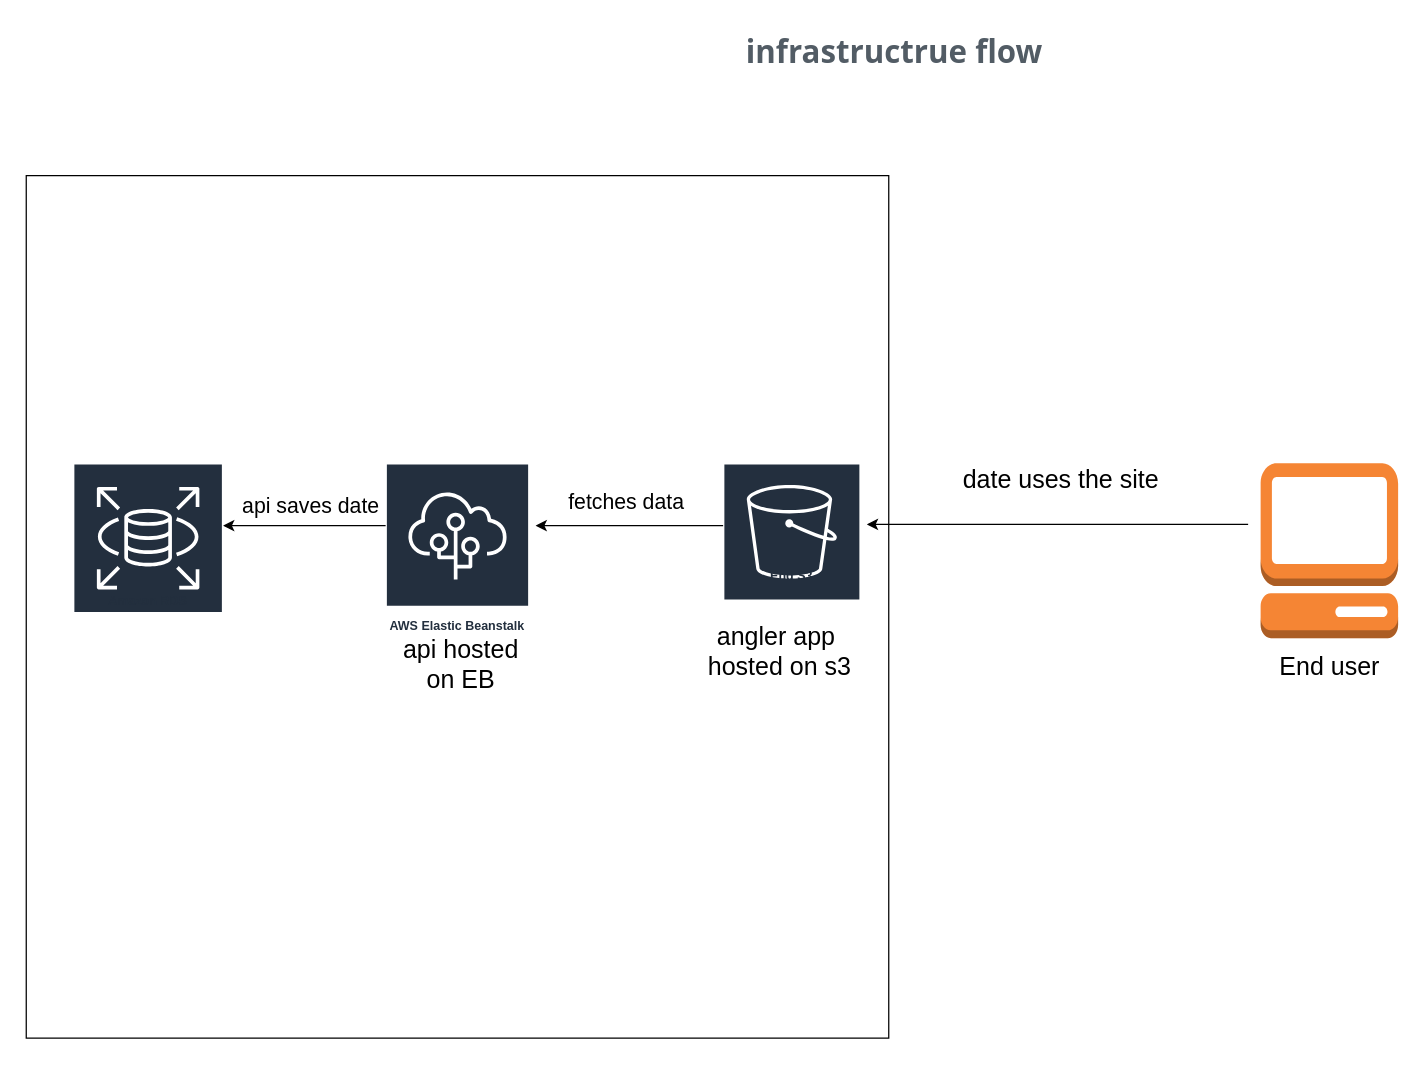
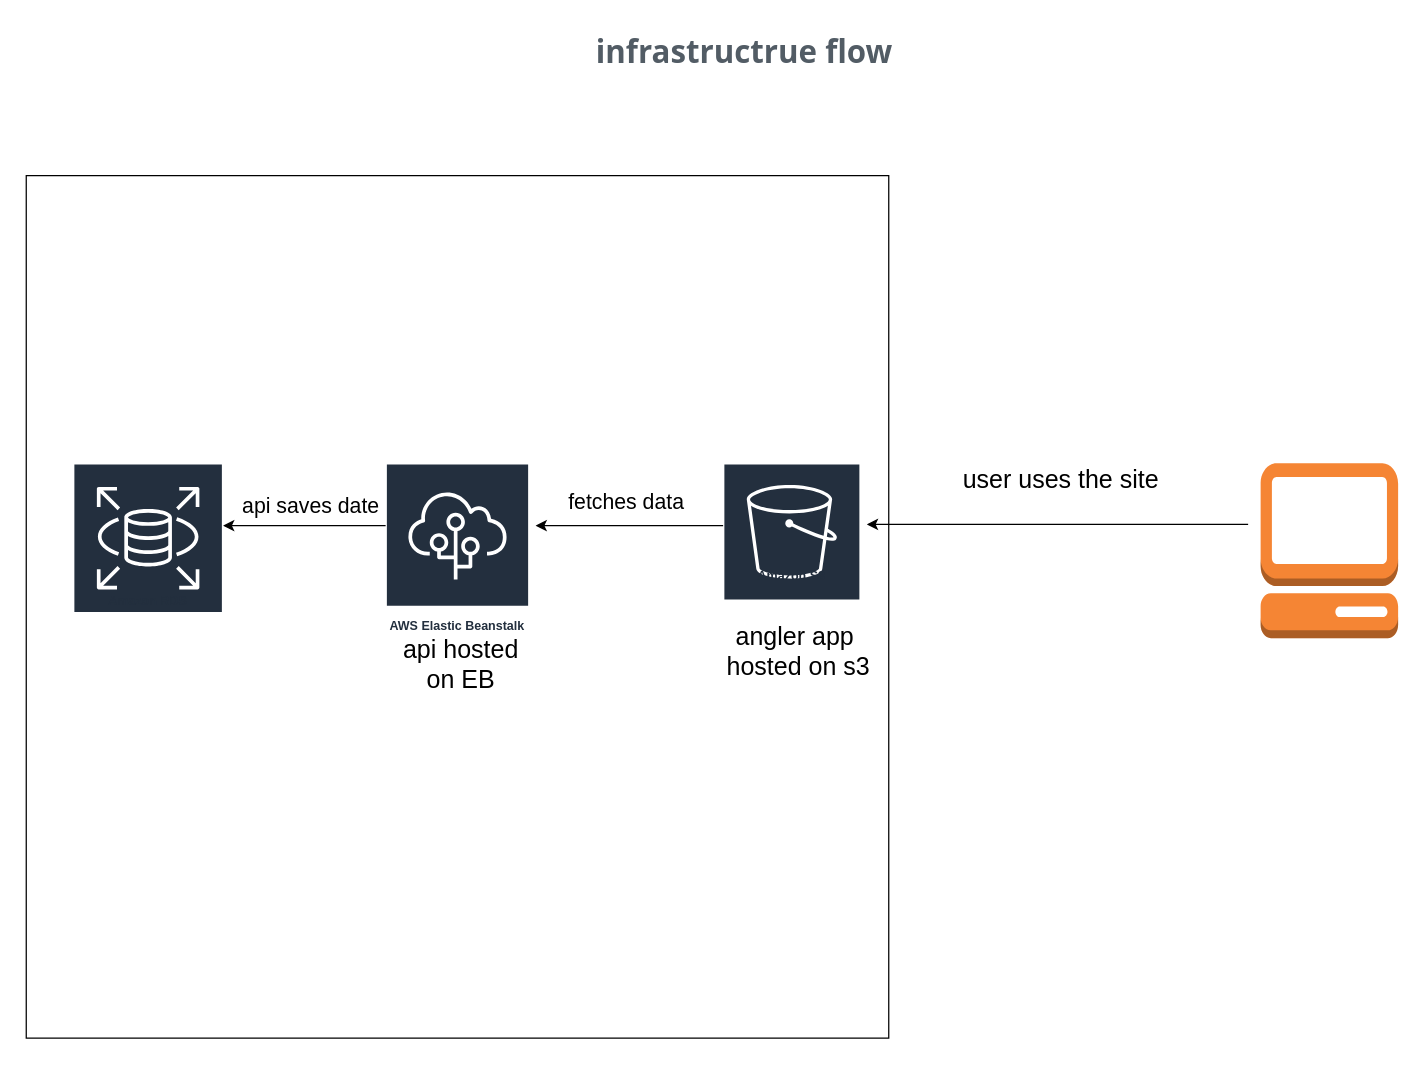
  <mxCell id="0" />
  <mxCell id="1" parent="0" />
- <mxCell id="2" value="&lt;font style=&quot;font-size: 25px;&quot;&gt;&lt;b style=&quot;&quot;&gt;&amp;nbsp;&lt;/b&gt;&lt;/font&gt;&lt;span style=&quot;color: rgb(82, 92, 101); font-family: &amp;quot;Open Sans&amp;quot;; background-color: rgb(255, 255, 255); font-size: 25px;&quot;&gt;&lt;font style=&quot;font-size: 25px;&quot;&gt;&lt;b style=&quot;&quot;&gt;&amp;nbsp;infrastructrue flow&lt;br&gt;&lt;/b&gt;&lt;/font&gt;&lt;br&gt;&lt;/span&gt;" style="text;html=1;resizable=0;autosize=1;align=center;verticalAlign=middle;points=[];fillColor=none;strokeColor=none;rounded=0;" vertex="1" parent="1"><mxGeometry x="588" y="20" width="240" height="70" as="geometry" /></mxCell>
+ <mxCell id="2" value="&lt;font style=&quot;font-size: 25px;&quot;&gt;&lt;b style=&quot;&quot;&gt;&amp;nbsp;&lt;/b&gt;&lt;/font&gt;&lt;span style=&quot;color: rgb(82, 92, 101); font-family: &amp;quot;Open Sans&amp;quot;; background-color: rgb(255, 255, 255); font-size: 25px;&quot;&gt;&lt;font style=&quot;font-size: 25px;&quot;&gt;&lt;b style=&quot;&quot;&gt;&amp;nbsp;infrastructrue flow&lt;br&gt;&lt;/b&gt;&lt;/font&gt;&lt;br&gt;&lt;/span&gt;" style="text;html=1;resizable=0;autosize=1;align=center;verticalAlign=middle;points=[];fillColor=none;strokeColor=none;rounded=0;" vertex="1" parent="1"><mxGeometry x="468" y="20" width="240" height="70" as="geometry" /></mxCell>
  <mxCell id="3" value="" style="outlineConnect=0;dashed=0;verticalLabelPosition=bottom;verticalAlign=top;align=center;html=1;shape=mxgraph.aws3.management_console;fillColor=#F58534;gradientColor=none;fontSize=25;" vertex="1" parent="1"><mxGeometry x="1008" y="370" width="110" height="140" as="geometry" /></mxCell>
- <mxCell id="4" value="&lt;font style=&quot;font-size: 20px;&quot;&gt;End user&lt;/font&gt;" style="text;html=1;resizable=0;autosize=1;align=center;verticalAlign=middle;points=[];fillColor=none;strokeColor=none;rounded=0;fontSize=25;" vertex="1" parent="1"><mxGeometry x="1013" y="510" width="100" height="40" as="geometry" /></mxCell>
  <mxCell id="5" value="" style="whiteSpace=wrap;html=1;aspect=fixed;fontSize=25;" vertex="1" parent="1"><mxGeometry x="20.5" y="140" width="690" height="690" as="geometry" /></mxCell>
  <mxCell id="6" value="" style="endArrow=classic;html=1;rounded=0;fontSize=25;" edge="1" parent="1"><mxGeometry width="50" height="50" relative="1" as="geometry"><mxPoint x="998" y="419" as="sourcePoint" /><mxPoint x="693" y="419" as="targetPoint" /></mxGeometry></mxCell>
- <mxCell id="7" value="&lt;font style=&quot;font-size: 20px;&quot;&gt;date uses the site&lt;/font&gt;" style="text;html=1;resizable=0;autosize=1;align=center;verticalAlign=middle;points=[];fillColor=none;strokeColor=none;rounded=0;fontSize=25;" vertex="1" parent="1"><mxGeometry x="758" y="360" width="180" height="40" as="geometry" /></mxCell>
- <mxCell id="8" value="angler app&amp;nbsp;&lt;br&gt;hosted on s3" style="text;html=1;resizable=0;autosize=1;align=center;verticalAlign=middle;points=[];fillColor=none;strokeColor=none;rounded=0;fontSize=20;" vertex="1" parent="1"><mxGeometry x="553" y="490" width="140" height="60" as="geometry" /></mxCell>
- <mxCell id="9" value="End S3" style="sketch=0;outlineConnect=0;fontColor=#232F3E;gradientColor=none;strokeColor=#ffffff;fillColor=#232F3E;dashed=0;verticalLabelPosition=middle;verticalAlign=bottom;align=center;html=1;whiteSpace=wrap;fontSize=10;fontStyle=1;spacing=3;shape=mxgraph.aws4.productIcon;prIcon=mxgraph.aws4.s3;" vertex="1" parent="1"><mxGeometry x="578" y="370" width="110" height="100" as="geometry" /></mxCell>
+ <mxCell id="7" value="&lt;font style=&quot;font-size: 20px;&quot;&gt;user uses the site&lt;/font&gt;" style="text;html=1;resizable=0;autosize=1;align=center;verticalAlign=middle;points=[];fillColor=none;strokeColor=none;rounded=0;fontSize=25;" vertex="1" parent="1"><mxGeometry x="758" y="360" width="180" height="40" as="geometry" /></mxCell>
+ <mxCell id="8" value="angler app&amp;nbsp;&lt;br&gt;hosted on s3" style="text;html=1;resizable=0;autosize=1;align=center;verticalAlign=middle;points=[];fillColor=none;strokeColor=none;rounded=0;fontSize=20;" vertex="1" parent="1"><mxGeometry x="568" y="490" width="140" height="60" as="geometry" /></mxCell>
+ <mxCell id="9" value="Amazon S3" style="sketch=0;outlineConnect=0;fontColor=#232F3E;gradientColor=none;strokeColor=#ffffff;fillColor=#232F3E;dashed=0;verticalLabelPosition=middle;verticalAlign=bottom;align=center;html=1;whiteSpace=wrap;fontSize=10;fontStyle=1;spacing=3;shape=mxgraph.aws4.productIcon;prIcon=mxgraph.aws4.s3;" vertex="1" parent="1"><mxGeometry x="578" y="370" width="110" height="100" as="geometry" /></mxCell>
  <mxCell id="10" value="AWS Elastic Beanstalk" style="sketch=0;outlineConnect=0;fontColor=#232F3E;gradientColor=none;strokeColor=#ffffff;fillColor=#232F3E;dashed=0;verticalLabelPosition=middle;verticalAlign=bottom;align=center;html=1;whiteSpace=wrap;fontSize=10;fontStyle=1;spacing=3;shape=mxgraph.aws4.productIcon;prIcon=mxgraph.aws4.elastic_beanstalk;" vertex="1" parent="1"><mxGeometry x="308" y="370" width="115" height="140" as="geometry" /></mxCell>
  <mxCell id="11" value="api hosted&lt;br&gt;on EB" style="text;html=1;resizable=0;autosize=1;align=center;verticalAlign=middle;points=[];fillColor=none;strokeColor=none;rounded=0;fontSize=20;" vertex="1" parent="1"><mxGeometry x="308" y="500" width="120" height="60" as="geometry" /></mxCell>
  <mxCell id="12" value="Amazon RDS" style="sketch=0;outlineConnect=0;fontColor=#232F3E;gradientColor=none;strokeColor=#ffffff;fillColor=#232F3E;dashed=0;verticalLabelPosition=middle;verticalAlign=bottom;align=center;html=1;whiteSpace=wrap;fontSize=10;fontStyle=1;spacing=3;shape=mxgraph.aws4.productIcon;prIcon=mxgraph.aws4.rds;" vertex="1" parent="1"><mxGeometry x="58" y="370" width="120" height="120" as="geometry" /></mxCell>
  <mxCell id="13" value="" style="endArrow=classic;html=1;rounded=0;fontSize=20;" edge="1" parent="1" source="9"><mxGeometry width="50" height="50" relative="1" as="geometry"><mxPoint x="565.5" y="419.5" as="sourcePoint" /><mxPoint x="428" y="420" as="targetPoint" /></mxGeometry></mxCell>
  <mxCell id="14" value="&lt;font style=&quot;font-size: 17px;&quot;&gt;&amp;nbsp;fetches data&lt;/font&gt;" style="text;html=1;resizable=0;autosize=1;align=center;verticalAlign=middle;points=[];fillColor=none;strokeColor=none;rounded=0;fontSize=20;" vertex="1" parent="1"><mxGeometry x="438" y="380" width="120" height="40" as="geometry" /></mxCell>
  <mxCell id="15" value="" style="endArrow=classic;html=1;rounded=0;fontSize=17;" edge="1" parent="1"><mxGeometry width="50" height="50" relative="1" as="geometry"><mxPoint x="308" y="420" as="sourcePoint" /><mxPoint x="178" y="420" as="targetPoint" /></mxGeometry></mxCell>
  <mxCell id="16" value="api saves date" style="text;html=1;resizable=0;autosize=1;align=center;verticalAlign=middle;points=[];fillColor=none;strokeColor=none;rounded=0;fontSize=17;" vertex="1" parent="1"><mxGeometry x="183" y="390" width="130" height="30" as="geometry" /></mxCell>
